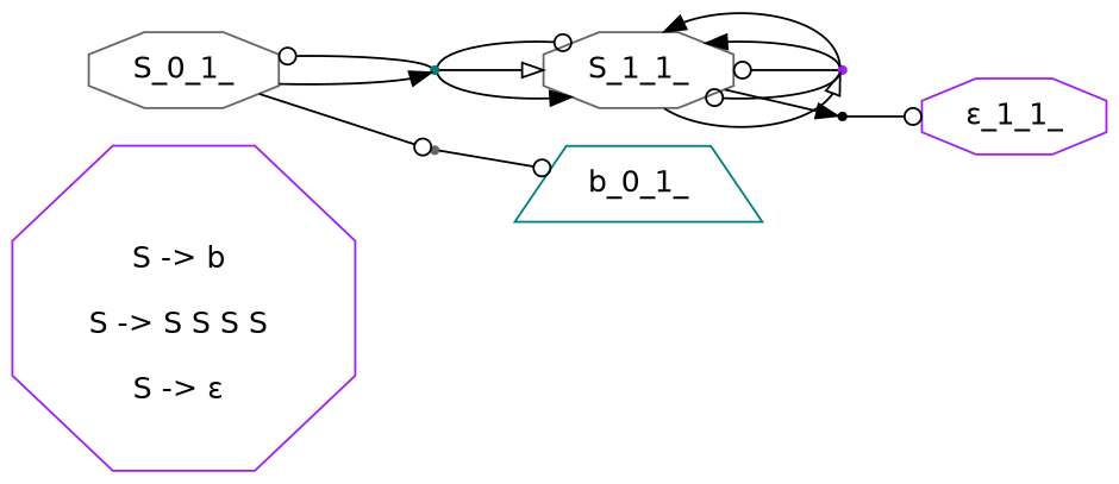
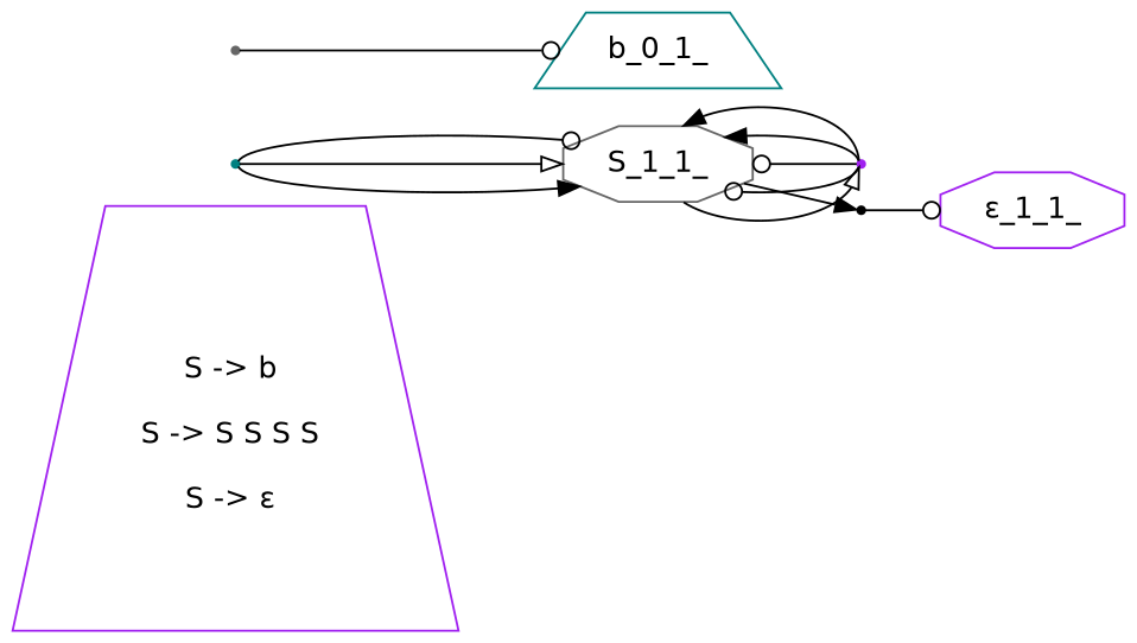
  digraph {
    fontname="DejaVu Sans"
    rankdir=LR
    splines=true
    node [color=purple fontname="DejaVu Sans" shape=point ordering=out]
    edge [arrowhead=odot fontname="DejaVu Sans"]
-   n1 [label="\lS -> b \n\lS -> S S S S \n\lS -> ε " shape=octagon ordering=""]
-   n2 [color=gray40 label=S_0_1_ shape=octagon]
+   n1 [label="\lS -> b \n\lS -> S S S S \n\lS -> ε " shape=trapezium ordering=""]
    n3 [color=teal label=S_0_1_0]
    n4 [color=gray40 label=S_0_1_1]
    n5 [color=gray40 label=S_1_1_ shape=octagon]
    n6 [color=teal label=b_0_1_ shape=trapezium]
    n7 [label=S_1_1_0]
    n8 [color=black label=S_1_1_1]
    n9 [label="ε_1_1_" shape=octagon]
-   n2 -> n3 [arrowhead=normal]
-   n2 -> n4
-   n3 -> n2
    n3 -> n5 [arrowhead=normal]
    n3 -> n5 [arrowhead=onormal]
    n3 -> n5
    n4 -> n6
    n5 -> n7 [arrowhead=onormal]
    n5 -> n8 [arrowhead=normal]
    n7 -> n5
    n7 -> n5
    n7 -> n5 [arrowhead=normal]
    n7 -> n5 [arrowhead=normal]
    n8 -> n9
  }
